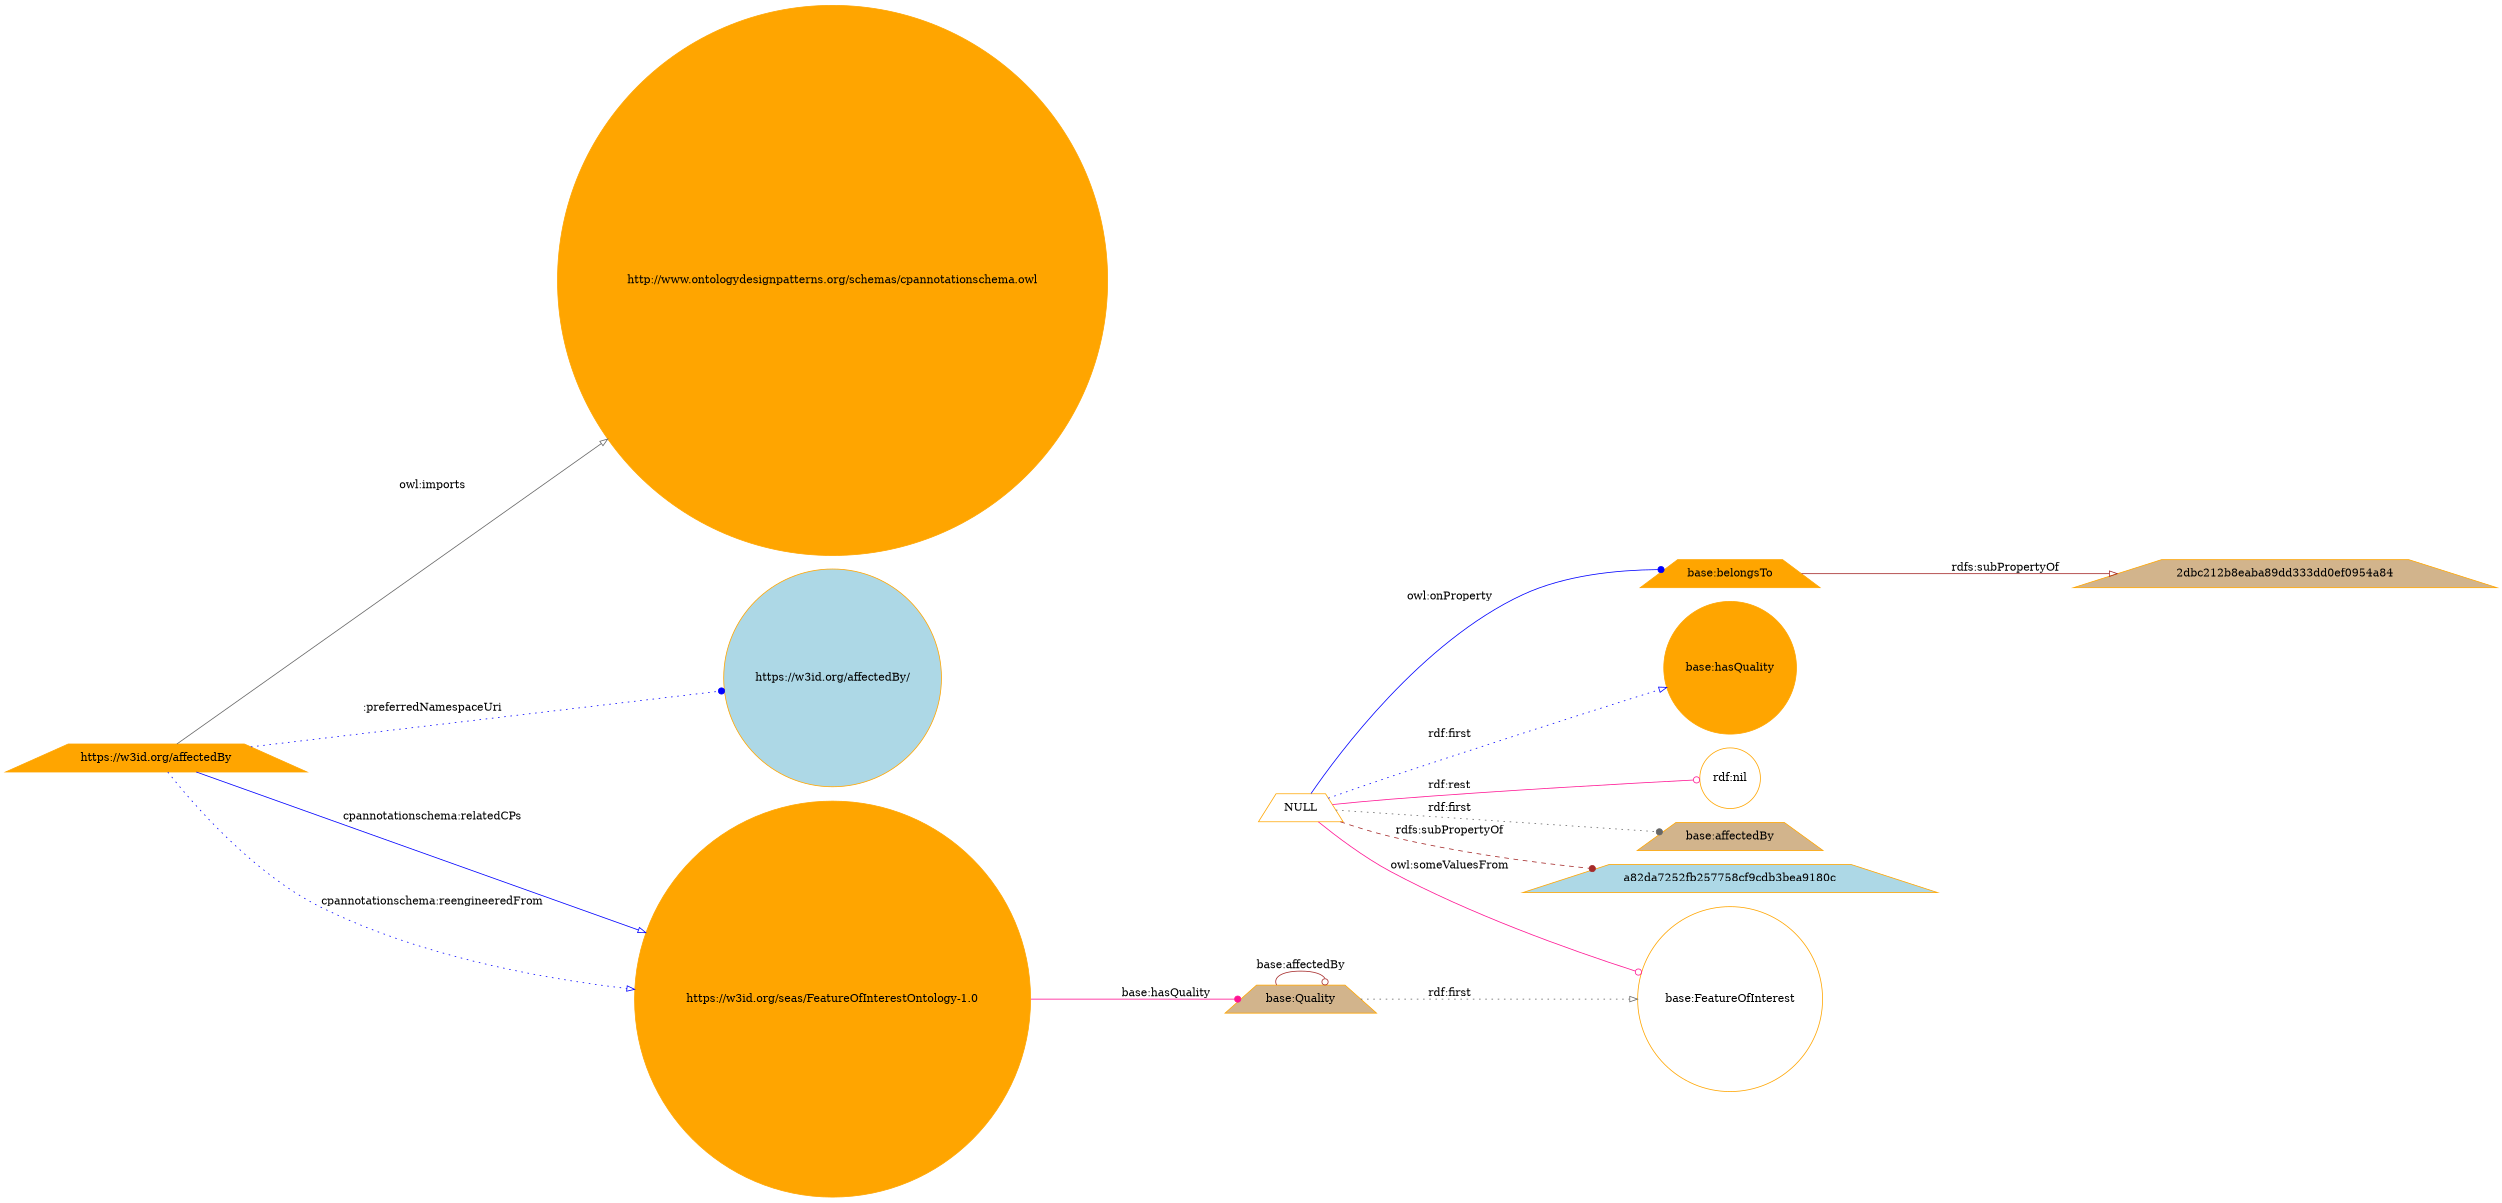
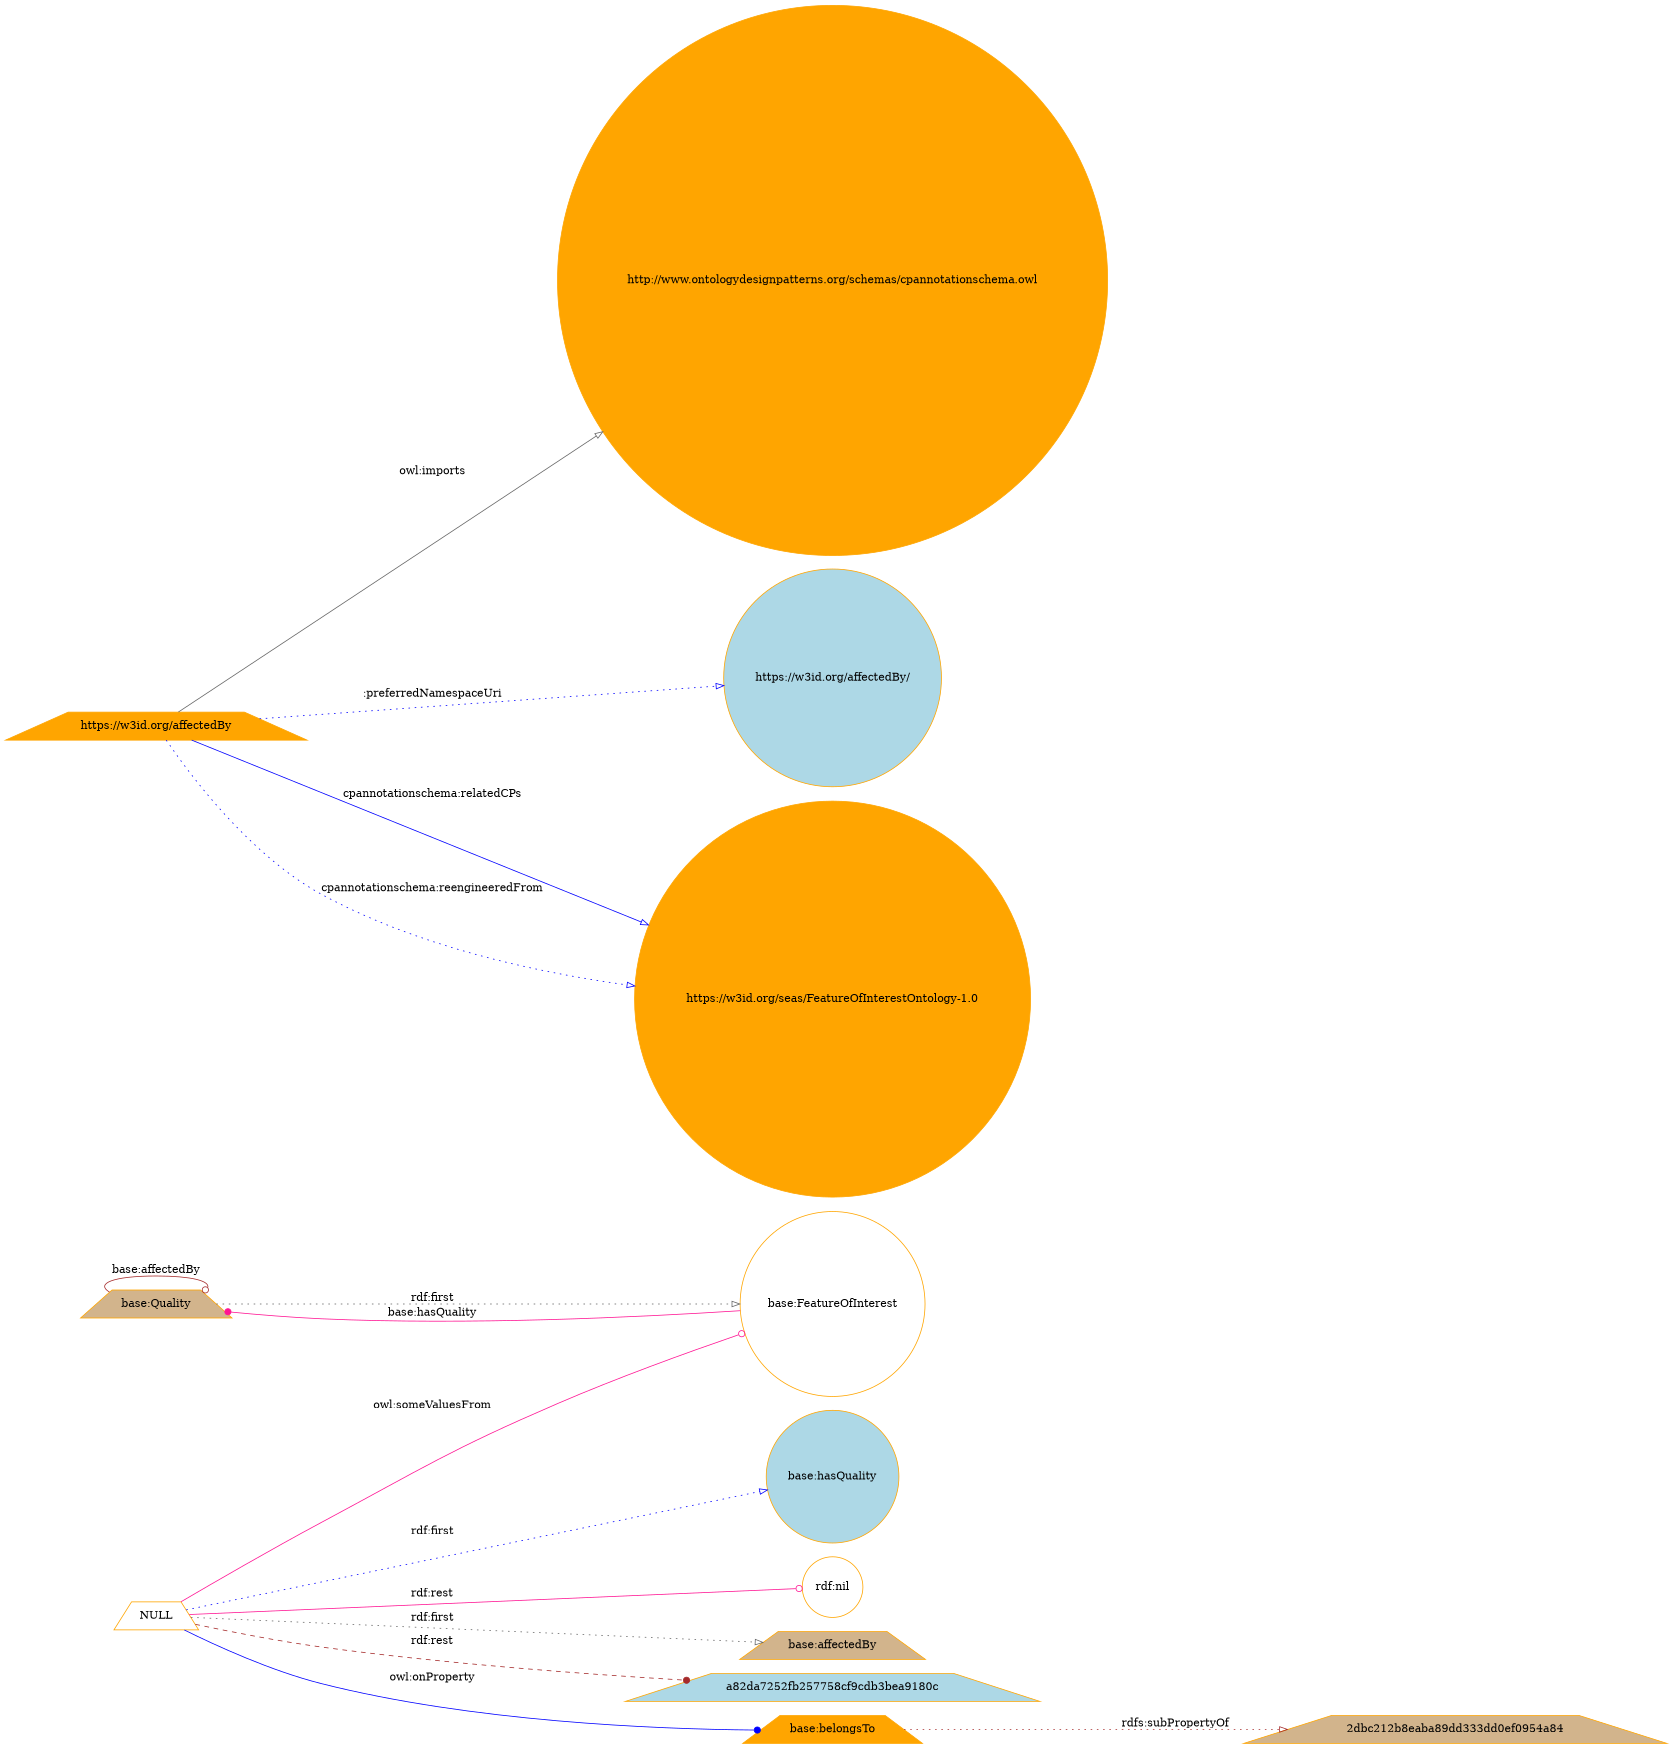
  digraph {
    rankdir=LR
    node [color=orange fillcolor=orange shape=trapezium style=filled]
    edge [arrowhead=onormal color=blue style=solid]
    "base:Quality" [fillcolor=tan]
    "base:FeatureOfInterest" [fillcolor=white shape=circle]
    "http://www.ontologydesignpatterns.org/schemas/cpannotationschema.owl" [shape=circle]
    "https://w3id.org/affectedBy"
    "https://w3id.org/affectedBy/" [fillcolor=lightblue shape=circle]
    "https://w3id.org/seas/FeatureOfInterestOntology-1.0" [shape=circle]
-   "base:hasQuality" [shape=circle]
+   "base:hasQuality" [fillcolor=lightblue shape=circle]
    NULL [fillcolor=white]
    "rdf:nil" [fillcolor=white shape=circle]
    "base:affectedBy" [fillcolor=tan]
    a82da7252fb257758cf9cdb3bea9180c [fillcolor=lightblue]
    "base:belongsTo"
    "2dbc212b8eaba89dd333dd0ef0954a84" [fillcolor=tan]
    "base:Quality" -> "base:Quality" [arrowhead=odot color=brown label="base:affectedBy"]
    "base:Quality" -> "base:FeatureOfInterest" [color=gray40 label="rdf:first" style=dotted]
-   "https://w3id.org/seas/FeatureOfInterestOntology-1.0" -> "base:Quality" [arrowhead=dot color=deeppink label="base:hasQuality"]
+   "base:FeatureOfInterest" -> "base:Quality" [arrowhead=dot color=deeppink label="base:hasQuality"]
    "https://w3id.org/affectedBy" -> "http://www.ontologydesignpatterns.org/schemas/cpannotationschema.owl" [color=gray40 label="owl:imports"]
-   "https://w3id.org/affectedBy" -> "https://w3id.org/affectedBy/" [arrowhead=dot label=":preferredNamespaceUri" style=dotted]
+   "https://w3id.org/affectedBy" -> "https://w3id.org/affectedBy/" [label=":preferredNamespaceUri" style=dotted]
    "https://w3id.org/affectedBy" -> "https://w3id.org/seas/FeatureOfInterestOntology-1.0" [label="cpannotationschema:relatedCPs"]
    "https://w3id.org/affectedBy" -> "https://w3id.org/seas/FeatureOfInterestOntology-1.0" [label="cpannotationschema:reengineeredFrom" style=dotted]
    NULL -> "base:FeatureOfInterest" [arrowhead=odot color=deeppink label="owl:someValuesFrom"]
    NULL -> "base:hasQuality" [label="rdf:first" style=dotted]
    NULL -> "rdf:nil" [arrowhead=odot color=deeppink label="rdf:rest"]
-   NULL -> "base:affectedBy" [arrowhead=dot color=gray40 label="rdf:first" style=dotted]
-   NULL -> a82da7252fb257758cf9cdb3bea9180c [arrowhead=dot color=brown label="rdfs:subPropertyOf" style=dashed]
+   NULL -> "base:affectedBy" [color=gray40 label="rdf:first" style=dotted]
+   NULL -> a82da7252fb257758cf9cdb3bea9180c [arrowhead=dot color=brown label="rdf:rest" style=dashed]
    NULL -> "base:belongsTo" [arrowhead=dot label="owl:onProperty"]
-   "base:belongsTo" -> "2dbc212b8eaba89dd333dd0ef0954a84" [color=brown label="rdfs:subPropertyOf"]
+   "base:belongsTo" -> "2dbc212b8eaba89dd333dd0ef0954a84" [color=brown label="rdfs:subPropertyOf" style=dotted]
  }
